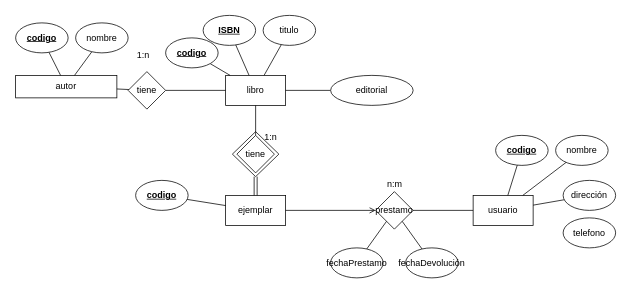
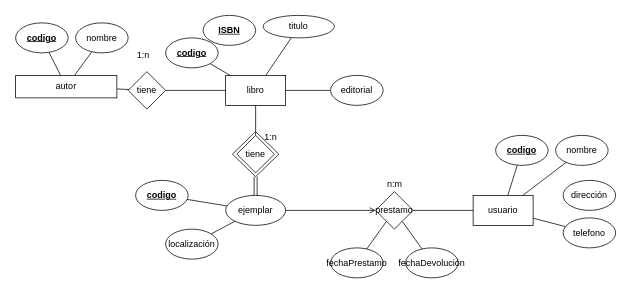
  <mxCell id="0" />
  <mxCell id="1" parent="0" />
  <mxCell id="2" style="edgeStyle=orthogonalEdgeStyle;rounded=0;orthogonalLoop=1;jettySize=auto;html=1;endArrow=none;startFill=0;" edge="1" parent="1" source="7" target="34"><mxGeometry relative="1" as="geometry" /></mxCell>
  <mxCell id="3" style="rounded=0;orthogonalLoop=1;jettySize=auto;html=1;endArrow=none;startFill=0;" edge="1" parent="1" source="7" target="23"><mxGeometry relative="1" as="geometry" /></mxCell>
  <mxCell id="4" style="rounded=0;orthogonalLoop=1;jettySize=auto;html=1;endArrow=none;startFill=0;" edge="1" parent="1" source="7" target="26"><mxGeometry relative="1" as="geometry" /></mxCell>
  <mxCell id="5" style="rounded=0;orthogonalLoop=1;jettySize=auto;html=1;endArrow=none;startFill=0;" edge="1" parent="1" source="7" target="24"><mxGeometry relative="1" as="geometry" /></mxCell>
- <mxCell id="6" style="rounded=0;orthogonalLoop=1;jettySize=auto;html=1;endArrow=none;startFill=0;" edge="1" parent="1" source="7" target="25"><mxGeometry relative="1" as="geometry" /></mxCell>
  <mxCell id="7" value="libro" style="rounded=0;whiteSpace=wrap;html=1;fillColor=none;" vertex="1" parent="1"><mxGeometry x="300" y="100" width="80" height="40" as="geometry" /></mxCell>
  <mxCell id="8" style="rounded=0;orthogonalLoop=1;jettySize=auto;html=1;endArrow=none;startFill=0;" edge="1" parent="1" source="11" target="32"><mxGeometry relative="1" as="geometry" /></mxCell>
  <mxCell id="9" style="rounded=0;orthogonalLoop=1;jettySize=auto;html=1;endArrow=none;startFill=0;" edge="1" parent="1" source="11" target="21"><mxGeometry relative="1" as="geometry" /></mxCell>
  <mxCell id="10" style="rounded=0;orthogonalLoop=1;jettySize=auto;html=1;endArrow=none;startFill=0;" edge="1" parent="1" source="11" target="22"><mxGeometry relative="1" as="geometry" /></mxCell>
  <mxCell id="11" value="autor" style="rounded=0;whiteSpace=wrap;html=1;fillColor=none;" vertex="1" parent="1"><mxGeometry x="20" y="100" width="135" height="30" as="geometry" /></mxCell>
  <mxCell id="12" style="rounded=0;orthogonalLoop=1;jettySize=auto;html=1;endArrow=none;startFill=0;" edge="1" parent="1" source="16" target="27"><mxGeometry relative="1" as="geometry" /></mxCell>
  <mxCell id="13" style="rounded=0;orthogonalLoop=1;jettySize=auto;html=1;endArrow=none;startFill=0;" edge="1" parent="1" source="16" target="28"><mxGeometry relative="1" as="geometry" /></mxCell>
- <mxCell id="14" style="rounded=0;orthogonalLoop=1;jettySize=auto;html=1;endArrow=none;startFill=0;" edge="1" parent="1" source="16" target="29"><mxGeometry relative="1" as="geometry" /></mxCell>
+ <mxCell id="15" style="rounded=0;orthogonalLoop=1;jettySize=auto;html=1;endArrow=none;startFill=0;" edge="1" parent="1" source="16" target="30"><mxGeometry relative="1" as="geometry" /></mxCell>
  <mxCell id="16" value="usuario" style="rounded=0;whiteSpace=wrap;html=1;fillColor=none;" vertex="1" parent="1"><mxGeometry x="630" y="260" width="80" height="40" as="geometry" /></mxCell>
  <mxCell id="17" style="rounded=0;orthogonalLoop=1;jettySize=auto;html=1;endArrow=open;startFill=0;" edge="1" parent="1" source="20" target="36"><mxGeometry relative="1" as="geometry" /></mxCell>
  <mxCell id="18" style="rounded=0;orthogonalLoop=1;jettySize=auto;html=1;endArrow=none;startFill=0;" edge="1" parent="1" source="20" target="37"><mxGeometry relative="1" as="geometry" /></mxCell>
- <mxCell id="20" value="ejemplar" style="rounded=0;whiteSpace=wrap;html=1;fillColor=none;" vertex="1" parent="1"><mxGeometry x="300" y="260" width="80" height="40" as="geometry" /></mxCell>
+ <mxCell id="19" style="rounded=0;orthogonalLoop=1;jettySize=auto;html=1;endArrow=none;startFill=0;" edge="1" parent="1" source="20" target="38"><mxGeometry relative="1" as="geometry" /></mxCell>
+ <mxCell id="20" value="ejemplar" style="ellipse;whiteSpace=wrap;html=1;fillColor=none;" vertex="1" parent="1"><mxGeometry x="300" y="260" width="80" height="40" as="geometry" /></mxCell>
  <mxCell id="21" value="codigo" style="ellipse;whiteSpace=wrap;html=1;fontStyle=5" vertex="1" parent="1"><mxGeometry x="20" y="30" width="70" height="40" as="geometry" /></mxCell>
  <mxCell id="22" value="nombre" style="ellipse;whiteSpace=wrap;html=1;" vertex="1" parent="1"><mxGeometry x="100" y="30" width="70" height="40" as="geometry" /></mxCell>
  <mxCell id="23" value="codigo" style="ellipse;whiteSpace=wrap;html=1;fontStyle=5" vertex="1" parent="1"><mxGeometry x="220" y="50" width="70" height="40" as="geometry" /></mxCell>
- <mxCell id="24" value="editorial" style="ellipse;whiteSpace=wrap;html=1;" vertex="1" parent="1"><mxGeometry x="440" y="100" width="110" height="40" as="geometry" /></mxCell>
+ <mxCell id="24" value="editorial" style="ellipse;whiteSpace=wrap;html=1;" vertex="1" parent="1"><mxGeometry x="440" y="100" width="70" height="40" as="geometry" /></mxCell>
  <mxCell id="25" value="ISBN" style="ellipse;whiteSpace=wrap;html=1;fontStyle=5" vertex="1" parent="1"><mxGeometry x="270" y="20" width="70" height="40" as="geometry" /></mxCell>
- <mxCell id="26" value="titulo" style="ellipse;whiteSpace=wrap;html=1;" vertex="1" parent="1"><mxGeometry x="350" y="20" width="70" height="40" as="geometry" /></mxCell>
+ <mxCell id="26" value="titulo" style="ellipse;whiteSpace=wrap;html=1;" vertex="1" parent="1"><mxGeometry x="350" y="20" width="95" height="30" as="geometry" /></mxCell>
  <mxCell id="27" value="codigo" style="ellipse;whiteSpace=wrap;html=1;fontStyle=5" vertex="1" parent="1"><mxGeometry x="660" y="180" width="70" height="40" as="geometry" /></mxCell>
  <mxCell id="28" value="nombre" style="ellipse;whiteSpace=wrap;html=1;" vertex="1" parent="1"><mxGeometry x="740" y="180" width="70" height="40" as="geometry" /></mxCell>
  <mxCell id="29" value="dirección" style="ellipse;whiteSpace=wrap;html=1;" vertex="1" parent="1"><mxGeometry x="750" y="240" width="70" height="40" as="geometry" /></mxCell>
  <mxCell id="30" value="telefono" style="ellipse;whiteSpace=wrap;html=1;" vertex="1" parent="1"><mxGeometry x="750" y="290" width="70" height="40" as="geometry" /></mxCell>
  <mxCell id="31" style="rounded=0;orthogonalLoop=1;jettySize=auto;html=1;endArrow=none;startFill=0;" edge="1" parent="1" source="32" target="7"><mxGeometry relative="1" as="geometry" /></mxCell>
  <mxCell id="32" value="tiene" style="rhombus;whiteSpace=wrap;html=1;" vertex="1" parent="1"><mxGeometry x="170" y="95" width="50" height="50" as="geometry" /></mxCell>
  <mxCell id="33" style="rounded=0;orthogonalLoop=1;jettySize=auto;html=1;endArrow=none;startFill=0;shape=link;" edge="1" parent="1" source="46" target="20"><mxGeometry relative="1" as="geometry" /></mxCell>
  <mxCell id="34" value="tiene" style="rhombus;whiteSpace=wrap;html=1;" vertex="1" parent="1"><mxGeometry x="315" y="180" width="50" height="50" as="geometry" /></mxCell>
  <mxCell id="35" style="rounded=0;orthogonalLoop=1;jettySize=auto;html=1;endArrow=none;startFill=0;" edge="1" parent="1" source="36" target="16"><mxGeometry relative="1" as="geometry"><mxPoint x="600" y="280" as="sourcePoint" /></mxGeometry></mxCell>
  <mxCell id="36" value="prestamo" style="rhombus;whiteSpace=wrap;html=1;" vertex="1" parent="1"><mxGeometry x="500" y="255" width="50" height="50" as="geometry" /></mxCell>
  <mxCell id="37" value="codigo" style="ellipse;whiteSpace=wrap;html=1;fontStyle=5" vertex="1" parent="1"><mxGeometry x="180" y="240" width="70" height="40" as="geometry" /></mxCell>
+ <mxCell id="38" value="localización" style="ellipse;whiteSpace=wrap;html=1;" vertex="1" parent="1"><mxGeometry x="220" y="305" width="70" height="40" as="geometry" /></mxCell>
  <mxCell id="39" style="rounded=0;orthogonalLoop=1;jettySize=auto;html=1;endArrow=none;startFill=0;" edge="1" parent="1" source="40" target="36"><mxGeometry relative="1" as="geometry" /></mxCell>
  <mxCell id="40" value="fechaPrestamo" style="ellipse;whiteSpace=wrap;html=1;" vertex="1" parent="1"><mxGeometry x="440" y="330" width="70" height="40" as="geometry" /></mxCell>
  <mxCell id="41" value="n:m" style="text;html=1;align=center;verticalAlign=middle;resizable=0;points=[];autosize=1;strokeColor=none;fillColor=none;" vertex="1" parent="1"><mxGeometry x="505" y="230" width="40" height="30" as="geometry" /></mxCell>
  <mxCell id="42" style="rounded=0;orthogonalLoop=1;jettySize=auto;html=1;endArrow=none;startFill=0;" edge="1" parent="1" source="43" target="36"><mxGeometry relative="1" as="geometry" /></mxCell>
  <mxCell id="43" value="fechaDevolución" style="ellipse;whiteSpace=wrap;html=1;" vertex="1" parent="1"><mxGeometry x="540" y="330" width="70" height="40" as="geometry" /></mxCell>
  <mxCell id="44" value="1:n" style="text;html=1;align=center;verticalAlign=middle;resizable=0;points=[];autosize=1;strokeColor=none;fillColor=none;" vertex="1" parent="1"><mxGeometry x="170" y="58" width="40" height="30" as="geometry" /></mxCell>
  <mxCell id="45" value="1:n" style="text;html=1;align=center;verticalAlign=middle;resizable=0;points=[];autosize=1;strokeColor=none;fillColor=none;" vertex="1" parent="1"><mxGeometry x="340" y="168" width="40" height="30" as="geometry" /></mxCell>
  <mxCell id="46" value="" style="rhombus;whiteSpace=wrap;html=1;fillColor=none;" vertex="1" parent="1"><mxGeometry x="309" y="175" width="62" height="60" as="geometry" /></mxCell>
